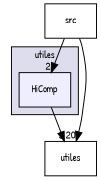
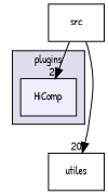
  digraph {
    compound=true
    fontname="Patrick Hand"
    node [fontname="Patrick Hand" fontsize=10 shape=box]
    edge [fontname="Patrick Hand" labeldistance=1.5 labelfontname=FreeSans labelfontsize=9]
    n1 [fillcolor="#eeeeff" label=HiComp pencolor=black style=filled]
    n2 [label=utiles]
    n3 [label=src]
    subgraph cluster_1 {
      bgcolor="#ddddee"
      fontsize=10
-     label=utiles
+     label=plugins
      pencolor=black
      n1
    }
-   n1 -> n2 [headlabel=5]
    n3 -> n1 [headlabel=2]
    n3 -> n2 [headlabel=20]
  }
